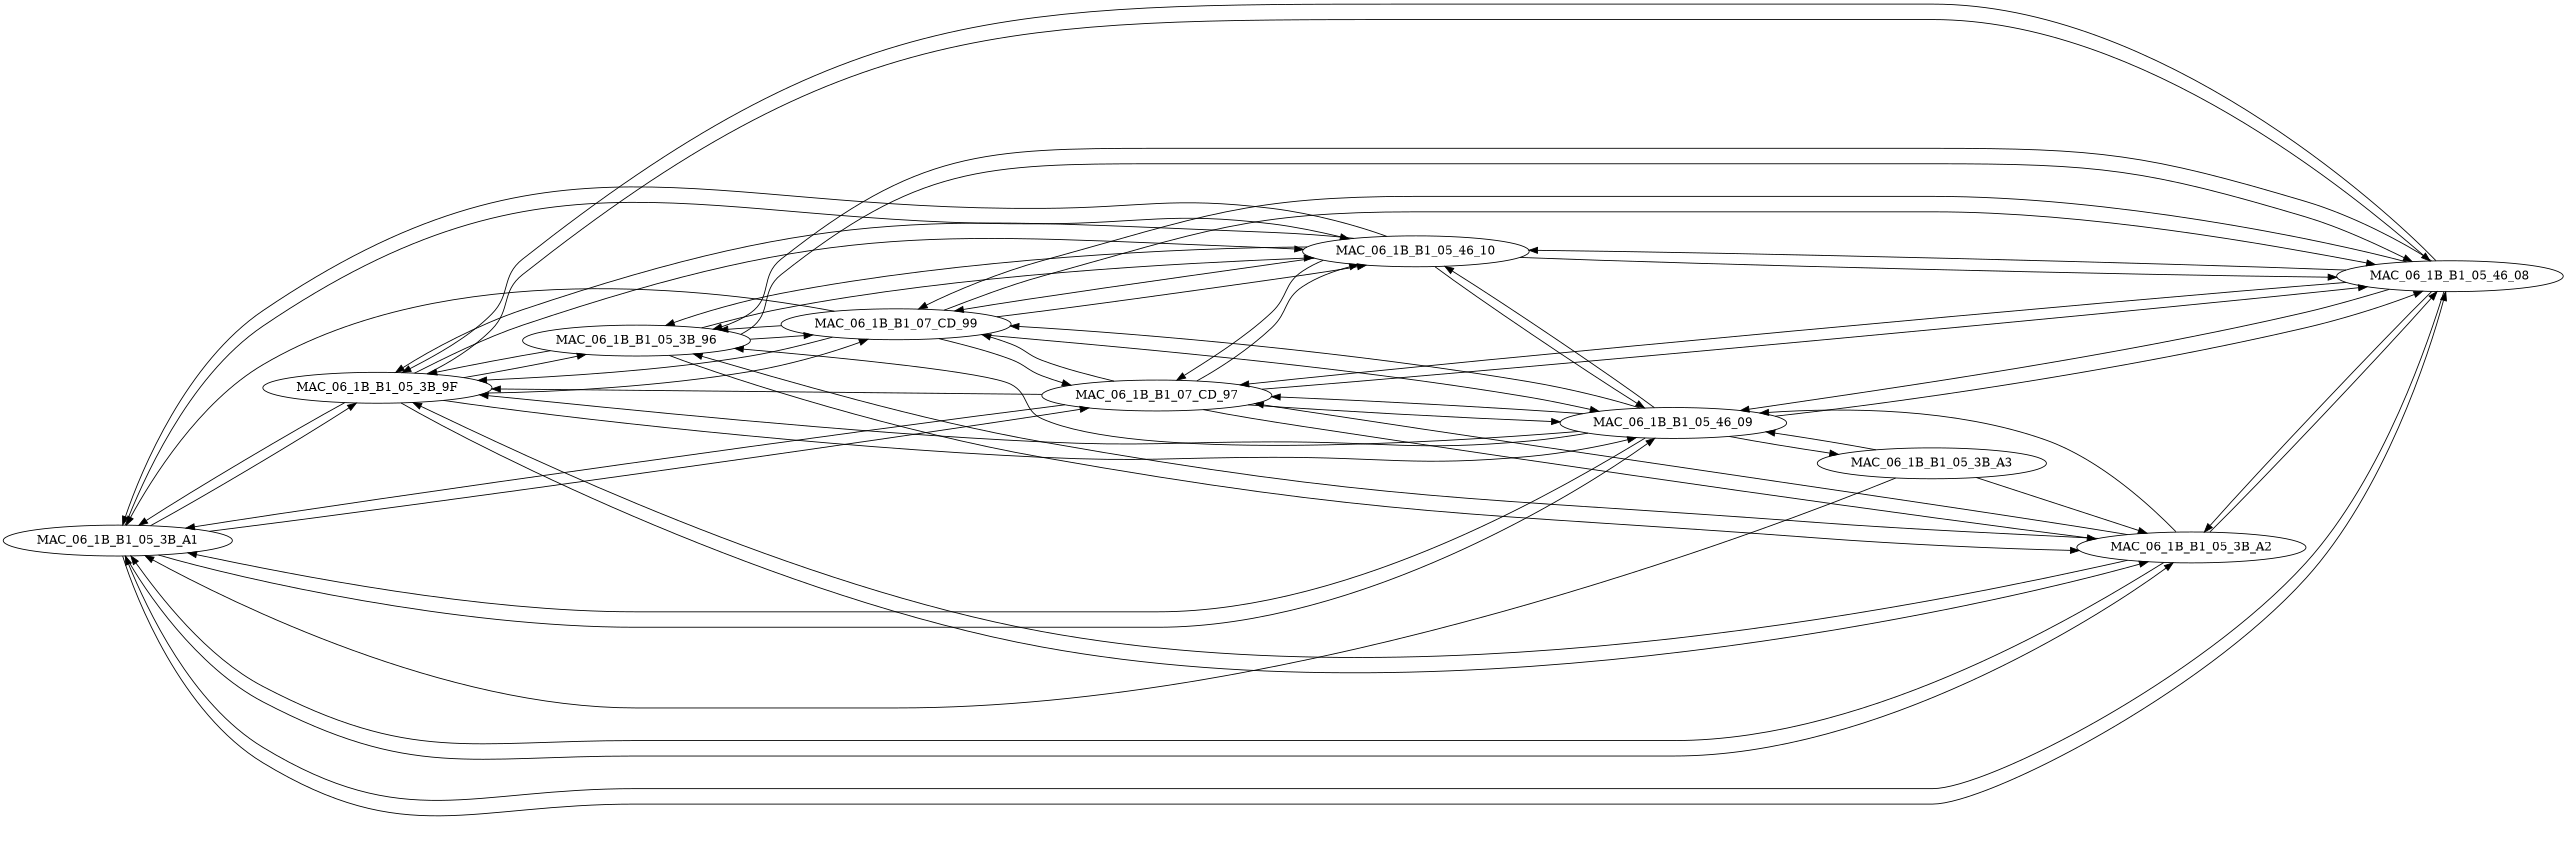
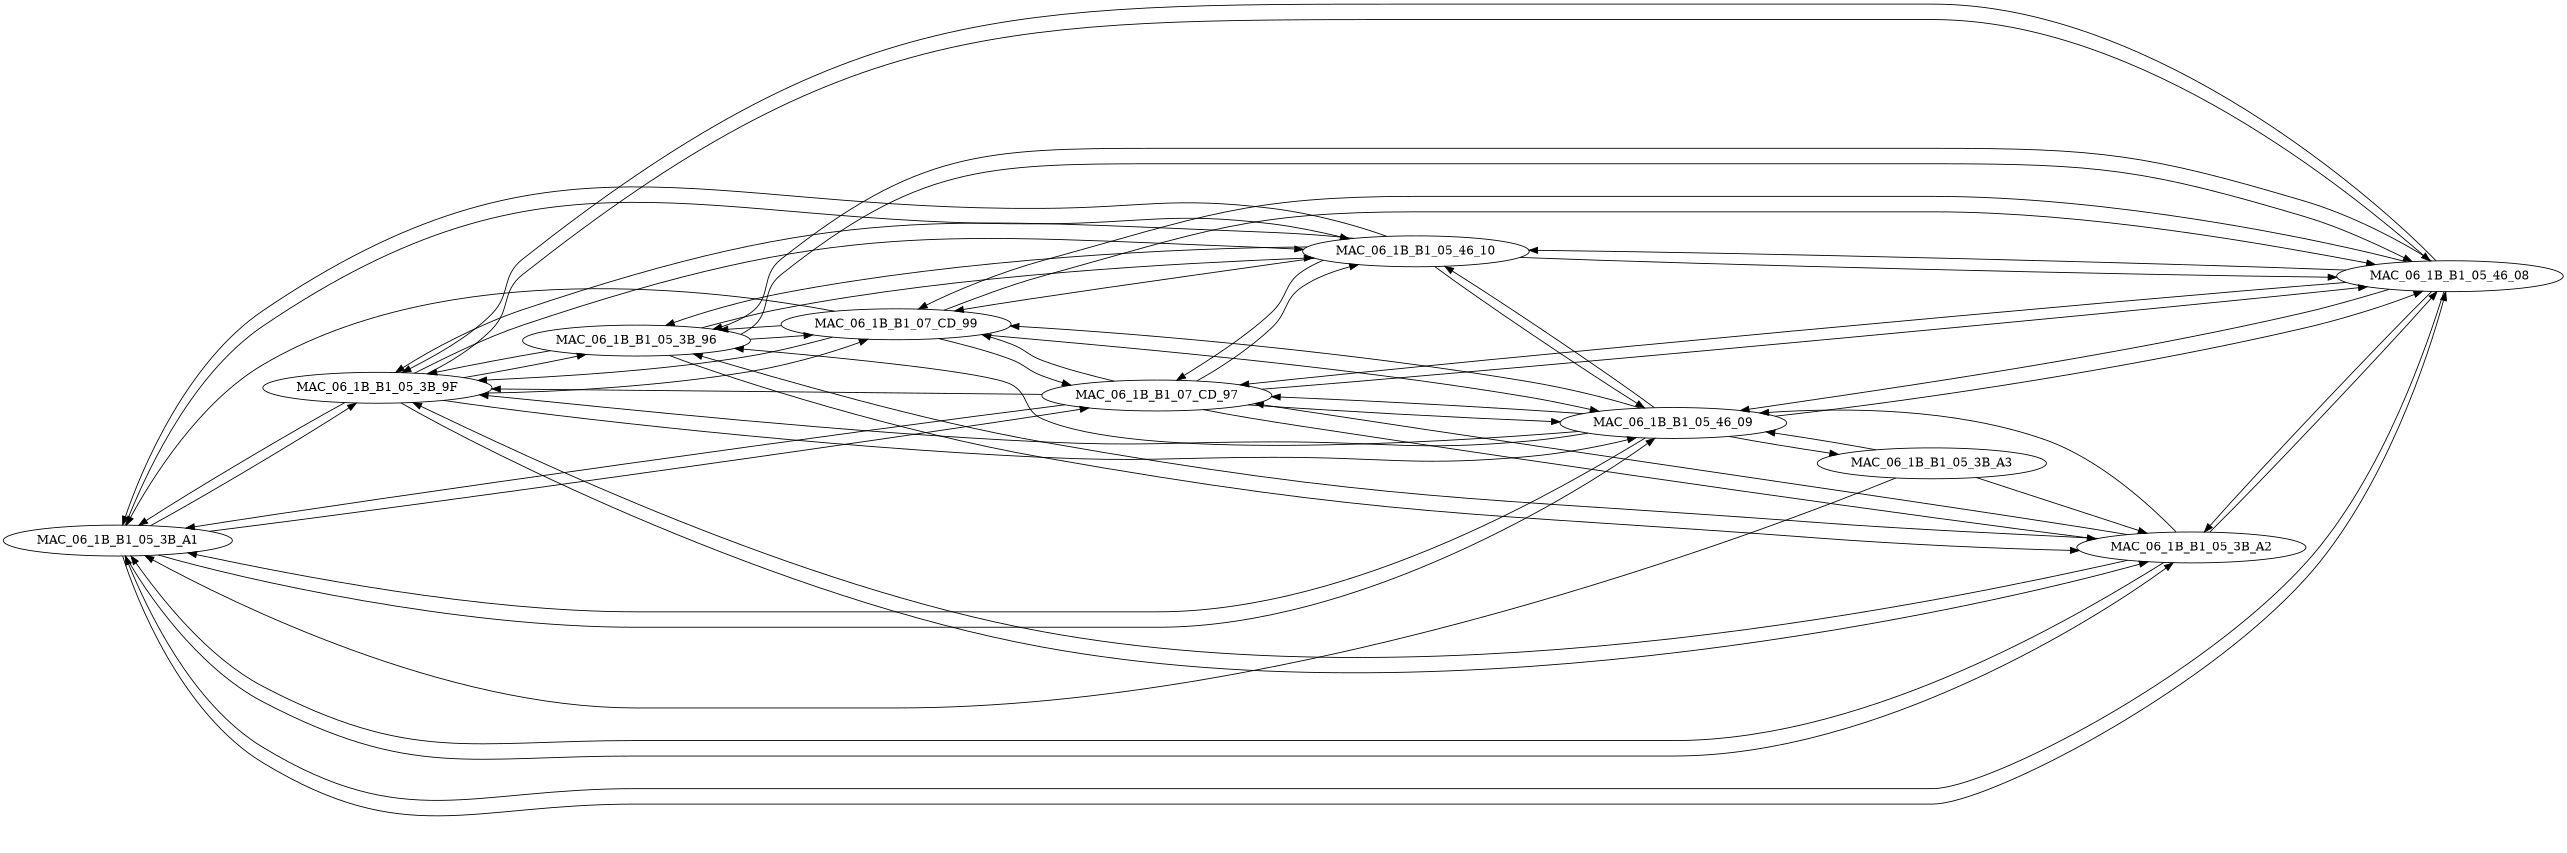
  digraph {
    rankdir=LR
    MAC_06_1B_B1_05_3B_A1
    MAC_06_1B_B1_05_3B_9F
    MAC_06_1B_B1_05_3B_A2
    MAC_06_1B_B1_05_46_08
    MAC_06_1B_B1_05_46_09
    MAC_06_1B_B1_05_46_10
    MAC_06_1B_B1_07_CD_97
    MAC_06_1B_B1_07_CD_99
    MAC_06_1B_B1_05_3B_96
    MAC_06_1B_B1_05_3B_A3
    MAC_06_1B_B1_05_3B_A1 -> MAC_06_1B_B1_05_3B_9F
    MAC_06_1B_B1_05_3B_A1 -> MAC_06_1B_B1_05_3B_A2
    MAC_06_1B_B1_05_3B_A1 -> MAC_06_1B_B1_05_46_08
    MAC_06_1B_B1_05_3B_A1 -> MAC_06_1B_B1_05_46_09
    MAC_06_1B_B1_05_3B_A1 -> MAC_06_1B_B1_05_46_10
    MAC_06_1B_B1_05_3B_A1 -> MAC_06_1B_B1_07_CD_97
    MAC_06_1B_B1_05_3B_9F -> MAC_06_1B_B1_05_3B_A1
    MAC_06_1B_B1_05_3B_9F -> MAC_06_1B_B1_05_3B_A2
    MAC_06_1B_B1_05_3B_9F -> MAC_06_1B_B1_05_46_08
    MAC_06_1B_B1_05_3B_9F -> MAC_06_1B_B1_05_46_09
    MAC_06_1B_B1_05_3B_9F -> MAC_06_1B_B1_05_46_10
    MAC_06_1B_B1_05_3B_9F -> MAC_06_1B_B1_07_CD_99
    MAC_06_1B_B1_05_3B_9F -> MAC_06_1B_B1_05_3B_96
    MAC_06_1B_B1_05_3B_A2 -> MAC_06_1B_B1_05_3B_A1
    MAC_06_1B_B1_05_3B_A2 -> MAC_06_1B_B1_05_3B_9F
    MAC_06_1B_B1_05_3B_A2 -> MAC_06_1B_B1_05_46_08
    MAC_06_1B_B1_05_3B_A2 -> MAC_06_1B_B1_05_46_09
    MAC_06_1B_B1_05_3B_A2 -> MAC_06_1B_B1_07_CD_97
    MAC_06_1B_B1_05_3B_A2 -> MAC_06_1B_B1_05_3B_96
    MAC_06_1B_B1_05_46_08 -> MAC_06_1B_B1_05_3B_A1
    MAC_06_1B_B1_05_46_08 -> MAC_06_1B_B1_05_3B_9F
    MAC_06_1B_B1_05_46_08 -> MAC_06_1B_B1_05_3B_A2
    MAC_06_1B_B1_05_46_08 -> MAC_06_1B_B1_05_46_09
    MAC_06_1B_B1_05_46_08 -> MAC_06_1B_B1_05_46_10
    MAC_06_1B_B1_05_46_08 -> MAC_06_1B_B1_07_CD_97
    MAC_06_1B_B1_05_46_08 -> MAC_06_1B_B1_07_CD_99
    MAC_06_1B_B1_05_46_08 -> MAC_06_1B_B1_05_3B_96
    MAC_06_1B_B1_05_46_09 -> MAC_06_1B_B1_05_3B_A1
    MAC_06_1B_B1_05_46_09 -> MAC_06_1B_B1_05_3B_9F
    MAC_06_1B_B1_05_46_09 -> MAC_06_1B_B1_05_46_08
    MAC_06_1B_B1_05_46_09 -> MAC_06_1B_B1_05_46_10
    MAC_06_1B_B1_05_46_09 -> MAC_06_1B_B1_07_CD_97
    MAC_06_1B_B1_05_46_09 -> MAC_06_1B_B1_07_CD_99
    MAC_06_1B_B1_05_46_09 -> MAC_06_1B_B1_05_3B_96
    MAC_06_1B_B1_05_46_09 -> MAC_06_1B_B1_05_3B_A3
    MAC_06_1B_B1_05_46_10 -> MAC_06_1B_B1_05_3B_A1
    MAC_06_1B_B1_05_46_10 -> MAC_06_1B_B1_05_3B_9F
    MAC_06_1B_B1_05_46_10 -> MAC_06_1B_B1_05_46_08
    MAC_06_1B_B1_05_46_10 -> MAC_06_1B_B1_05_46_09
    MAC_06_1B_B1_05_46_10 -> MAC_06_1B_B1_07_CD_97
    MAC_06_1B_B1_05_46_10 -> MAC_06_1B_B1_07_CD_99
    MAC_06_1B_B1_05_46_10 -> MAC_06_1B_B1_05_3B_96
    MAC_06_1B_B1_07_CD_97 -> MAC_06_1B_B1_05_3B_A1
    MAC_06_1B_B1_07_CD_97 -> MAC_06_1B_B1_05_3B_9F
    MAC_06_1B_B1_07_CD_97 -> MAC_06_1B_B1_05_3B_A2
    MAC_06_1B_B1_07_CD_97 -> MAC_06_1B_B1_05_46_08
    MAC_06_1B_B1_07_CD_97 -> MAC_06_1B_B1_05_46_09
    MAC_06_1B_B1_07_CD_97 -> MAC_06_1B_B1_05_46_10
    MAC_06_1B_B1_07_CD_97 -> MAC_06_1B_B1_07_CD_99
    MAC_06_1B_B1_07_CD_99 -> MAC_06_1B_B1_05_3B_A1
    MAC_06_1B_B1_07_CD_99 -> MAC_06_1B_B1_05_3B_9F
    MAC_06_1B_B1_07_CD_99 -> MAC_06_1B_B1_05_46_08
    MAC_06_1B_B1_07_CD_99 -> MAC_06_1B_B1_05_46_09
-   MAC_06_1B_B1_07_CD_99 -> MAC_06_1B_B1_05_46_10
    MAC_06_1B_B1_07_CD_99 -> MAC_06_1B_B1_07_CD_97
    MAC_06_1B_B1_07_CD_99 -> MAC_06_1B_B1_05_3B_96
    MAC_06_1B_B1_05_3B_96 -> MAC_06_1B_B1_05_3B_9F
    MAC_06_1B_B1_05_3B_96 -> MAC_06_1B_B1_05_3B_A2
    MAC_06_1B_B1_05_3B_96 -> MAC_06_1B_B1_05_46_08
    MAC_06_1B_B1_05_3B_96 -> MAC_06_1B_B1_05_46_10
    MAC_06_1B_B1_05_3B_96 -> MAC_06_1B_B1_07_CD_99
    MAC_06_1B_B1_05_3B_A3 -> MAC_06_1B_B1_05_3B_A1
    MAC_06_1B_B1_05_3B_A3 -> MAC_06_1B_B1_05_3B_A2
    MAC_06_1B_B1_05_3B_A3 -> MAC_06_1B_B1_05_46_09
  }
